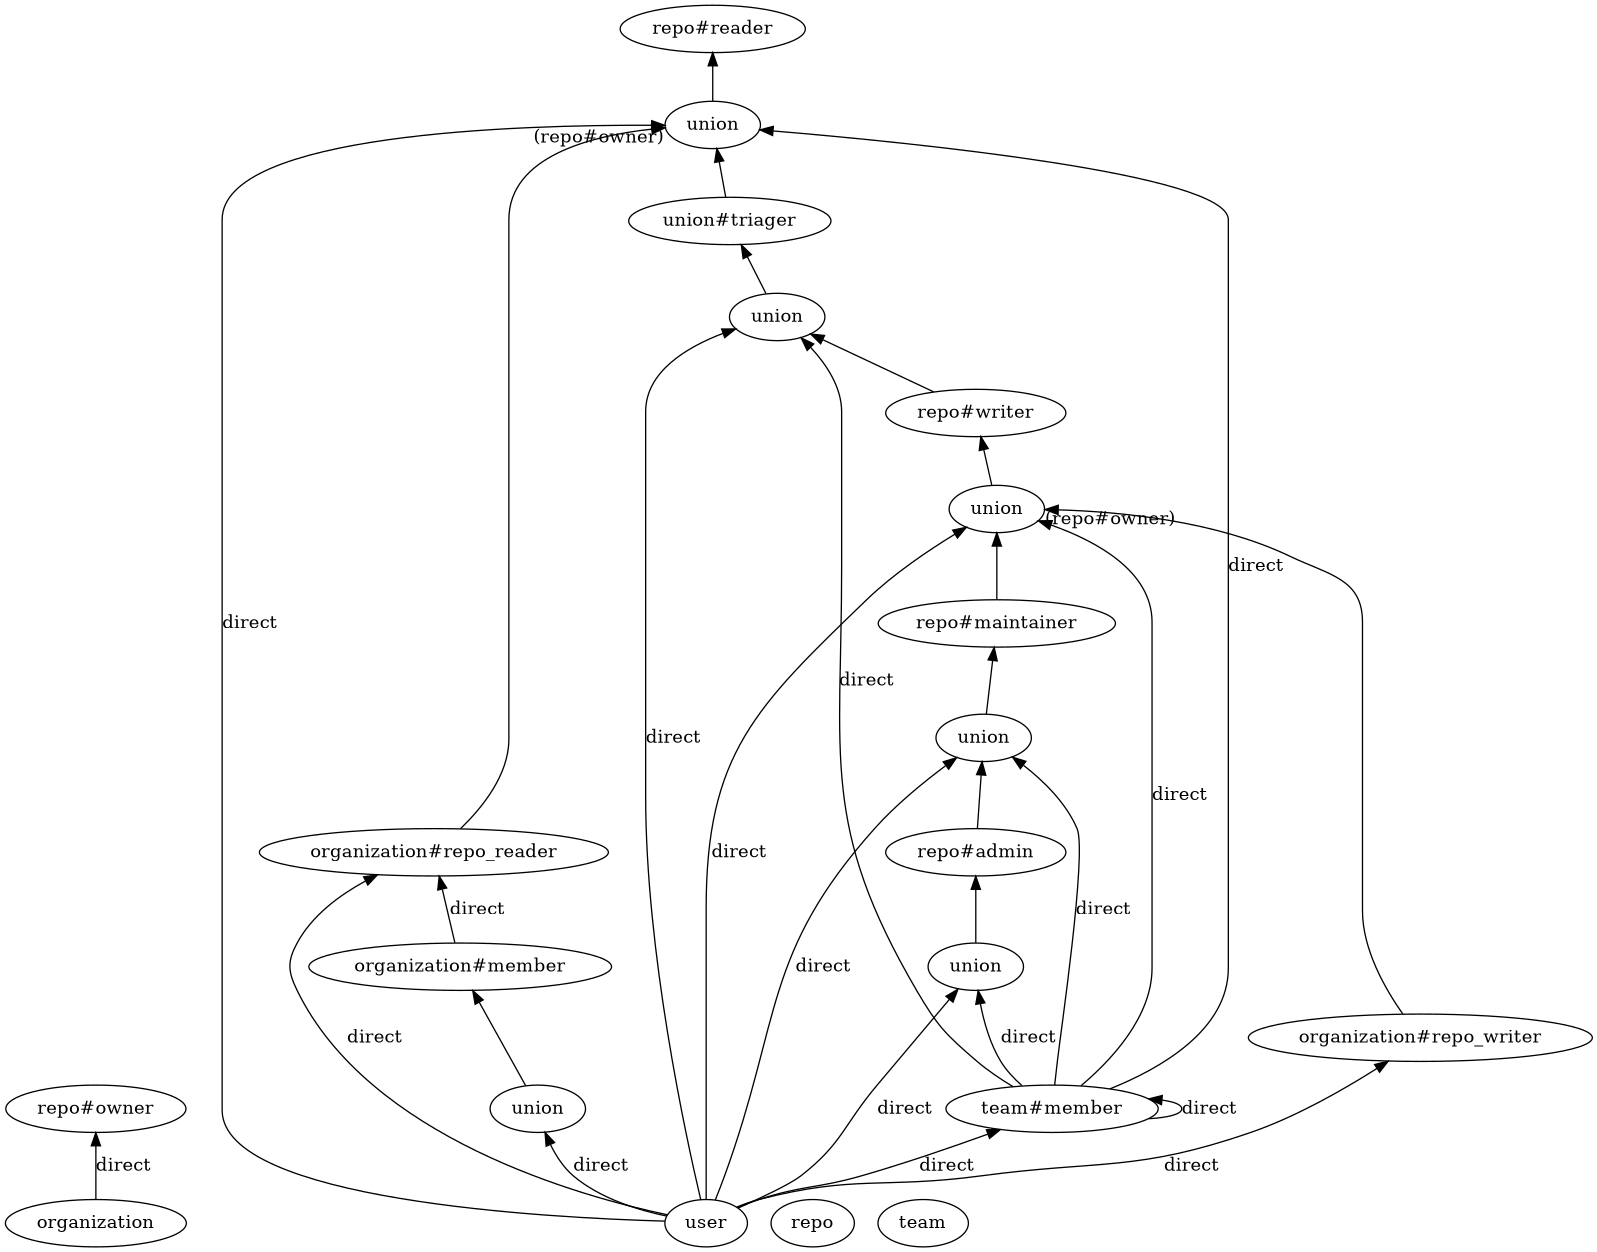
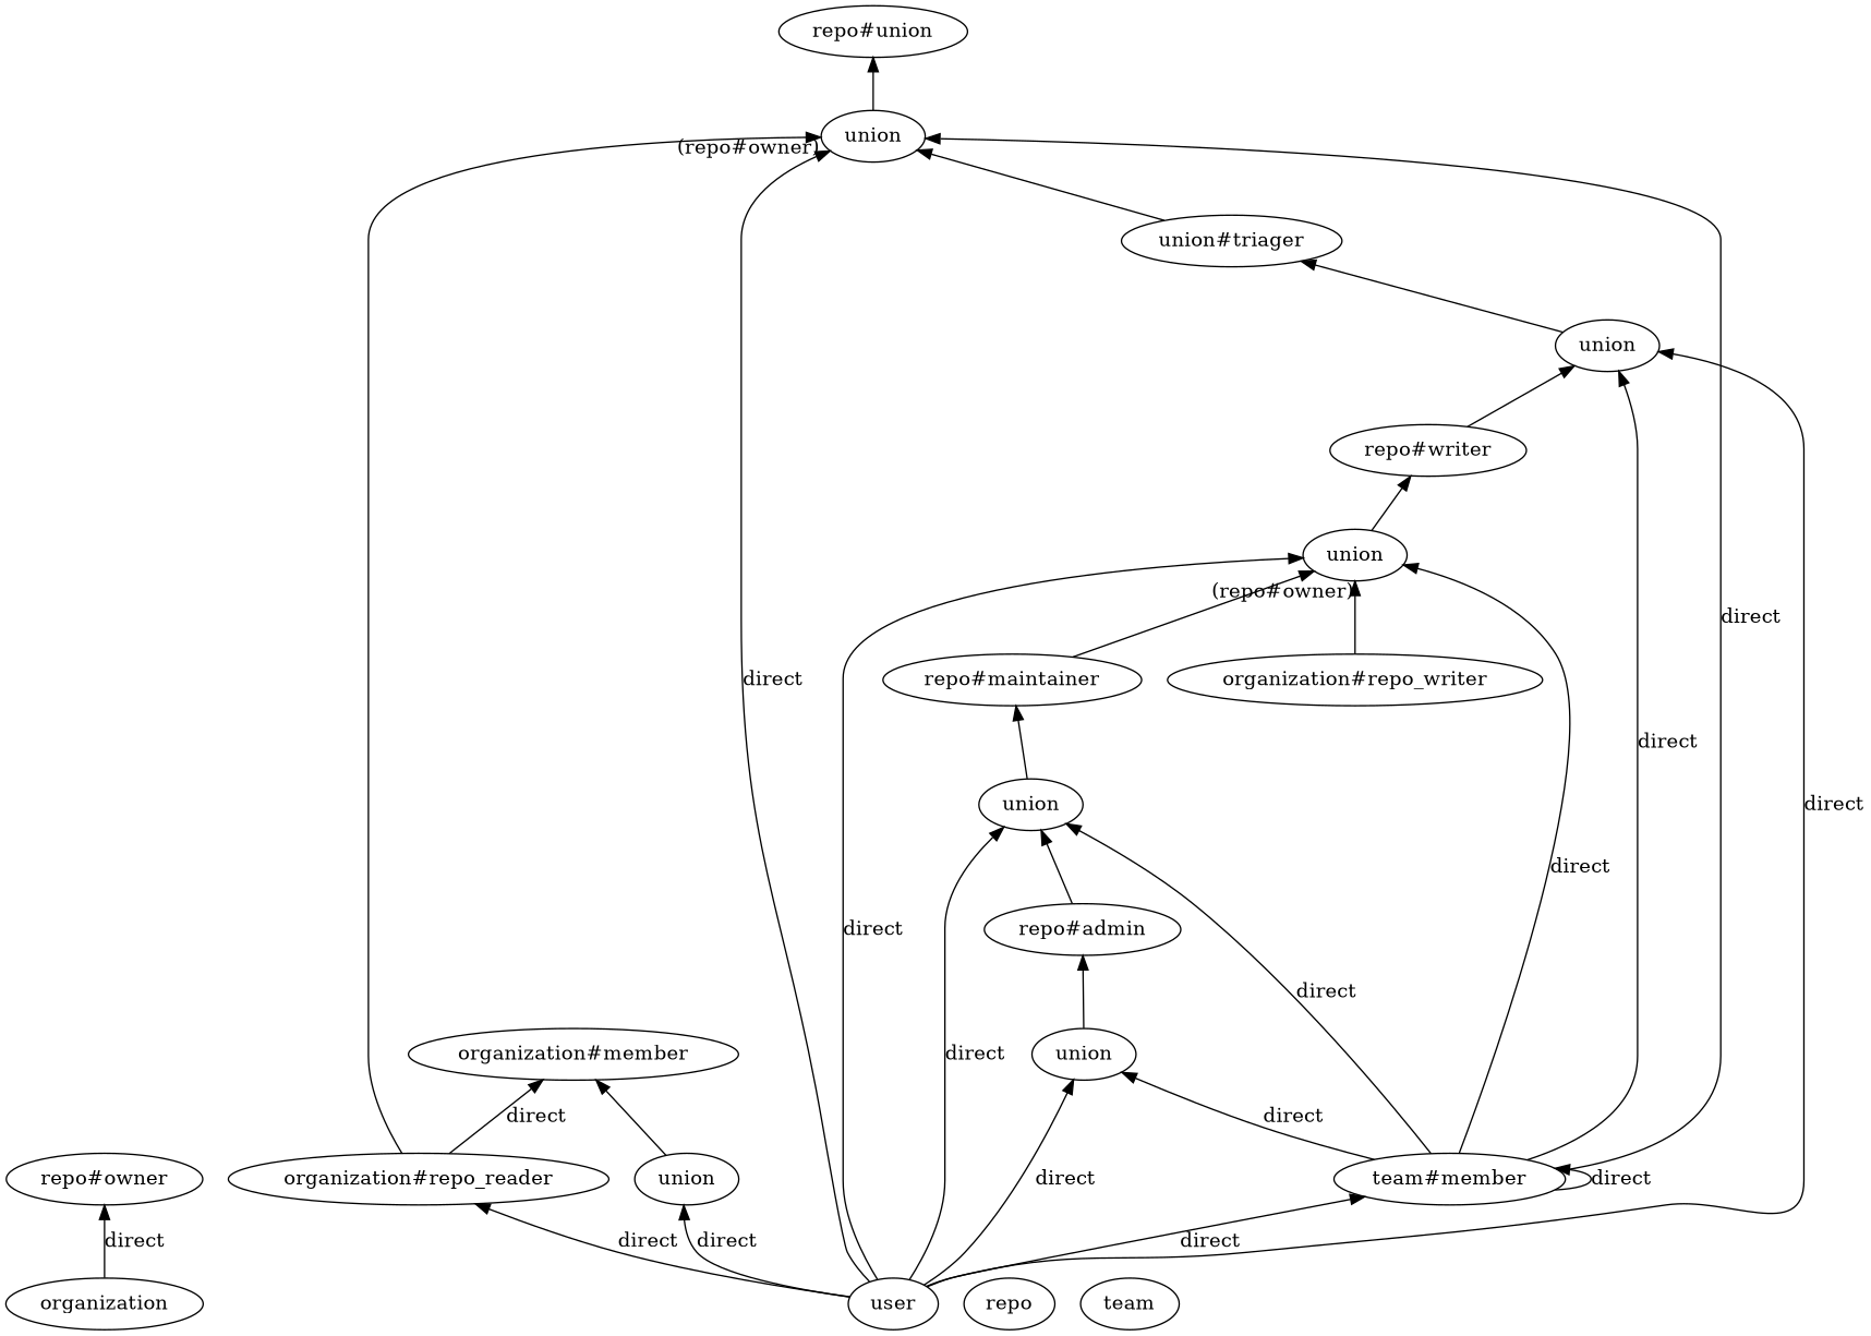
  digraph {
    rankdir=BT
    n1 [label=organization]
    n2 [label="repo#owner"]
    n3 [label="organization#member"]
    n4 [label="organization#repo_reader"]
    n5 [label=union]
    n6 [label="organization#repo_writer"]
    n7 [label=union]
    n8 [label=union]
    n9 [label=user]
    n10 [label=union]
    n11 [label="team#member"]
    n12 [label=union]
    n13 [label=union]
    n14 [label="repo#admin"]
    n15 [label="repo#maintainer"]
-   n16 [label="repo#reader"]
+   n16 [label="repo#union"]
    n17 [label="union#triager"]
    n18 [label="repo#writer"]
    n19 [label=repo]
    n20 [label=team]
    n1 -> n2 [label=direct]
-   n3 -> n4 [label=direct]
+   n4 -> n3 [label=direct]
    n4 -> n5 [headlabel="(repo#owner)"]
    n5 -> n16
    n6 -> n7 [headlabel="(repo#owner)"]
    n7 -> n18
    n8 -> n3
    n9 -> n4 [label=direct]
    n9 -> n5 [label=direct]
-   n9 -> n6 [label=direct]
    n9 -> n7 [label=direct]
    n9 -> n8 [label=direct]
    n9 -> n10 [label=direct]
    n9 -> n11 [label=direct]
    n9 -> n12 [label=direct]
    n9 -> n13 [label=direct]
    n10 -> n14
    n11 -> n5 [label=direct]
    n11 -> n7 [label=direct]
    n11 -> n10 [label=direct]
    n11 -> n11 [label=direct]
    n11 -> n12 [label=direct]
    n11 -> n13 [label=direct]
    n12 -> n15
    n13 -> n17
    n14 -> n12
    n15 -> n7
    n17 -> n5
    n18 -> n13
  }
